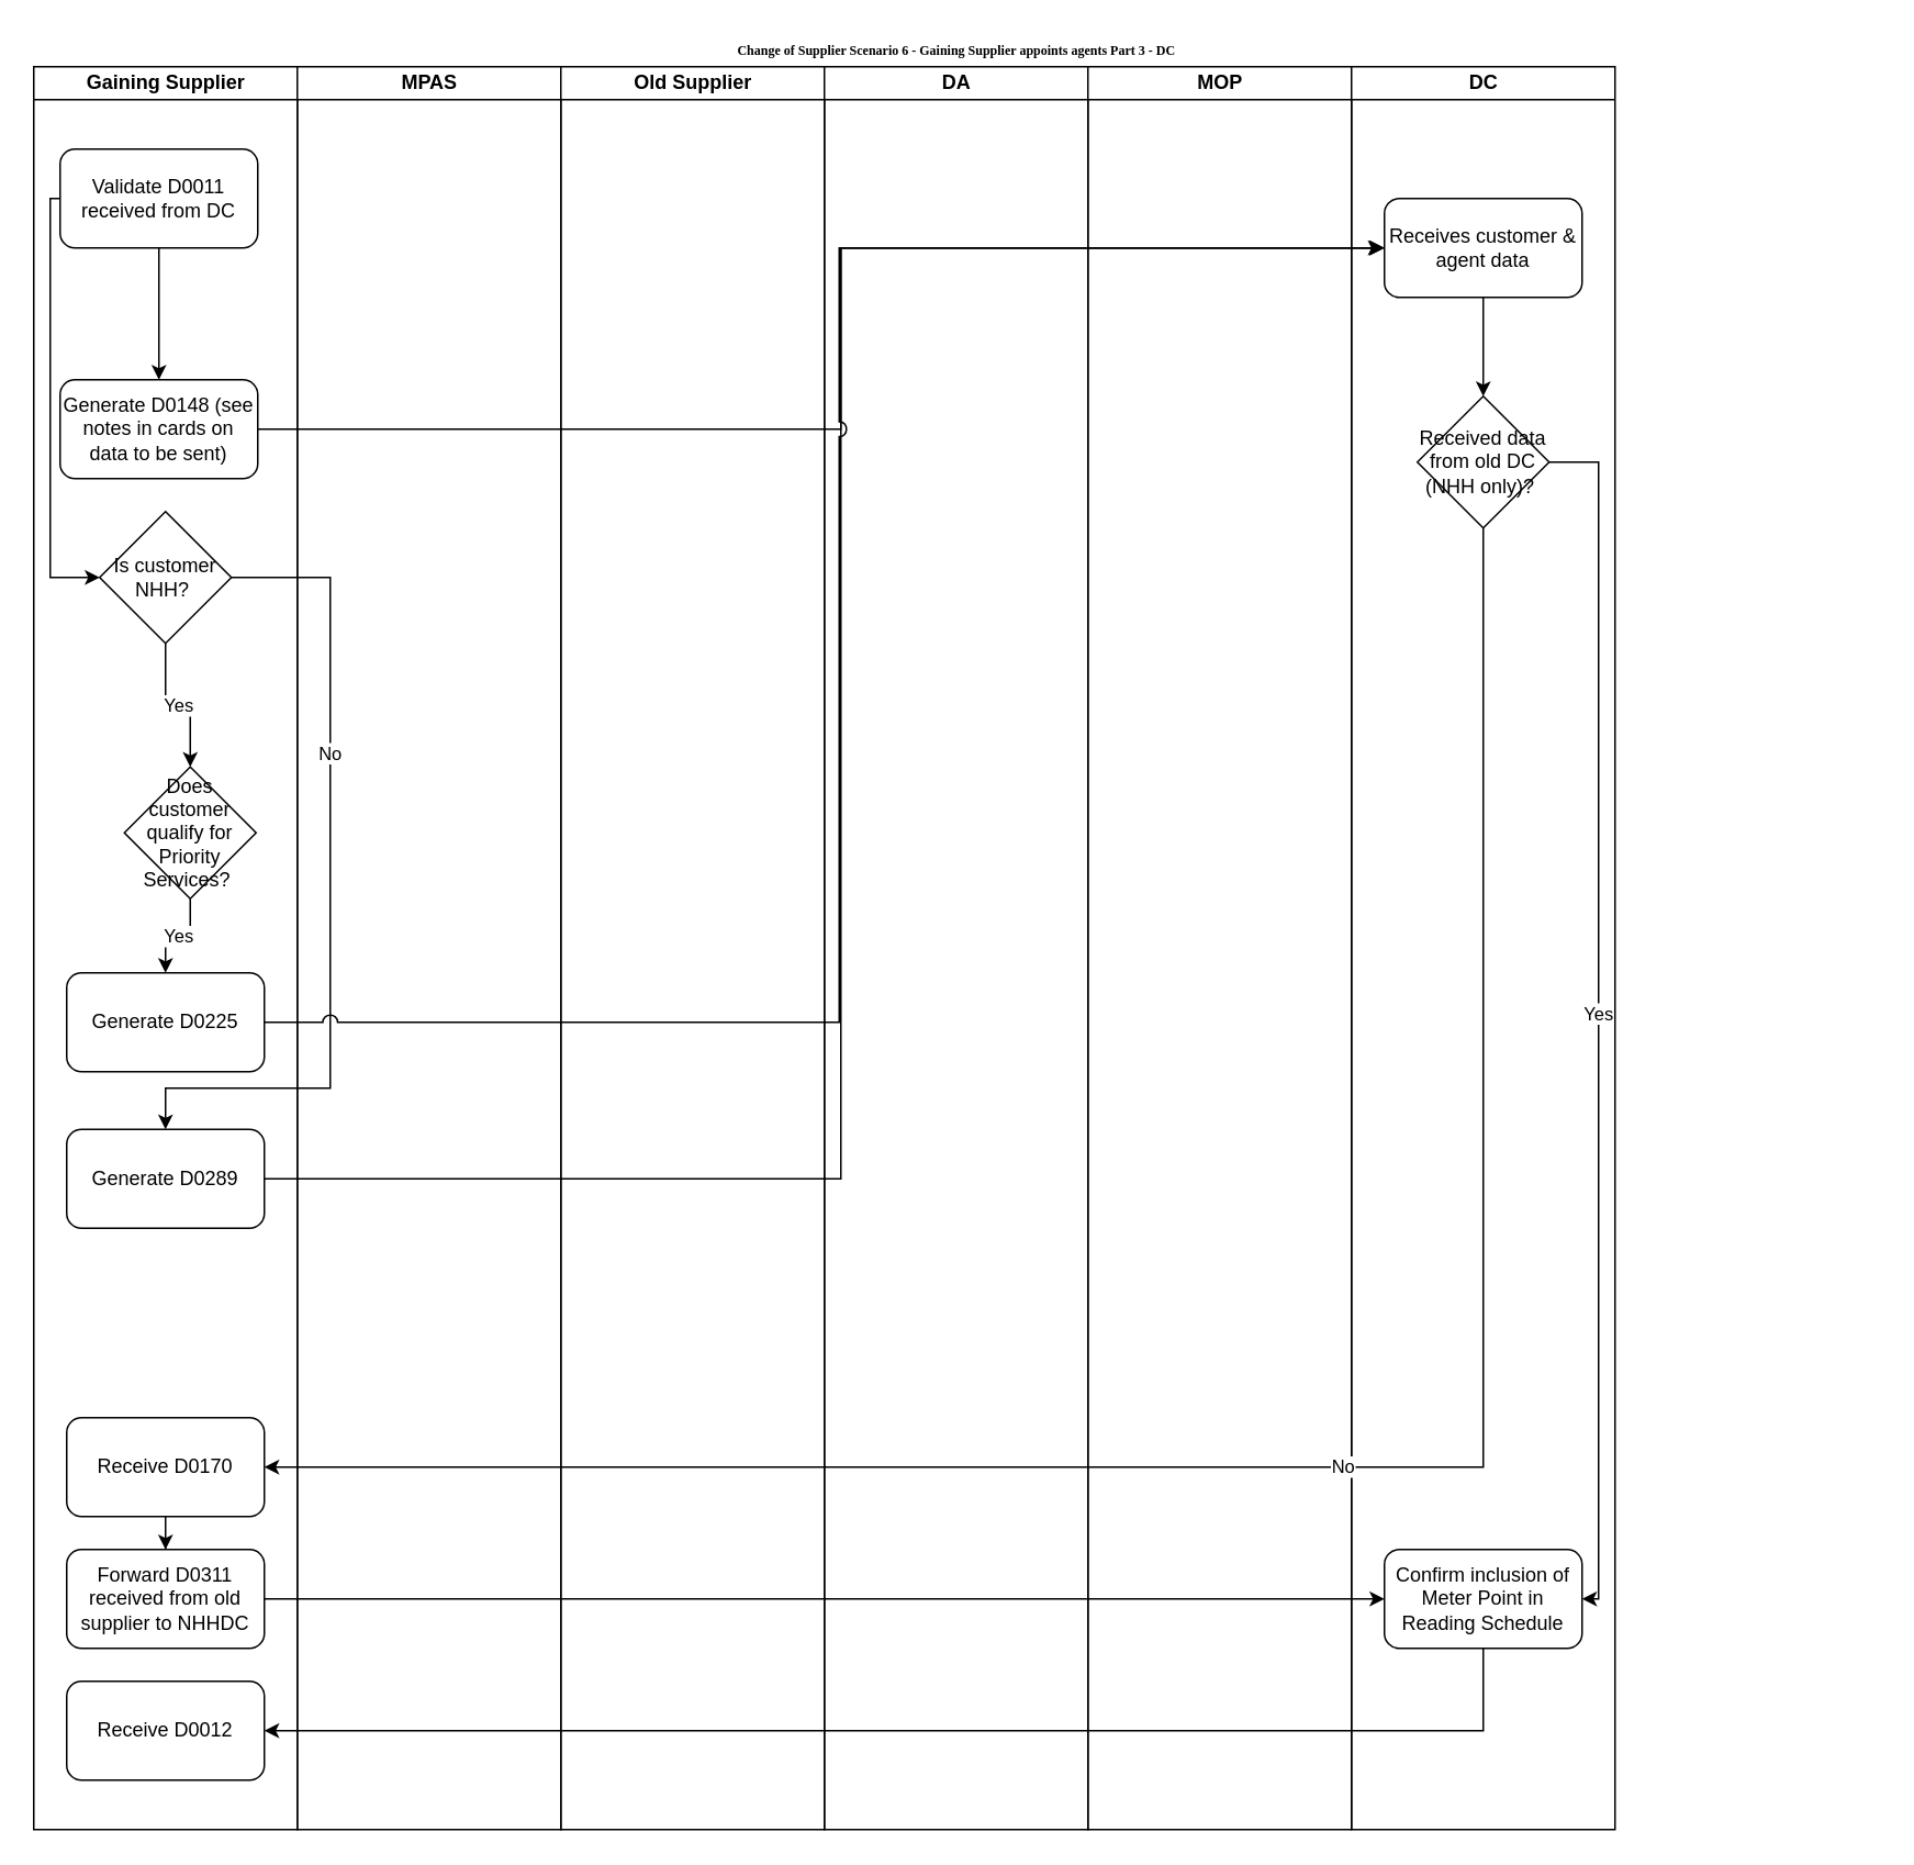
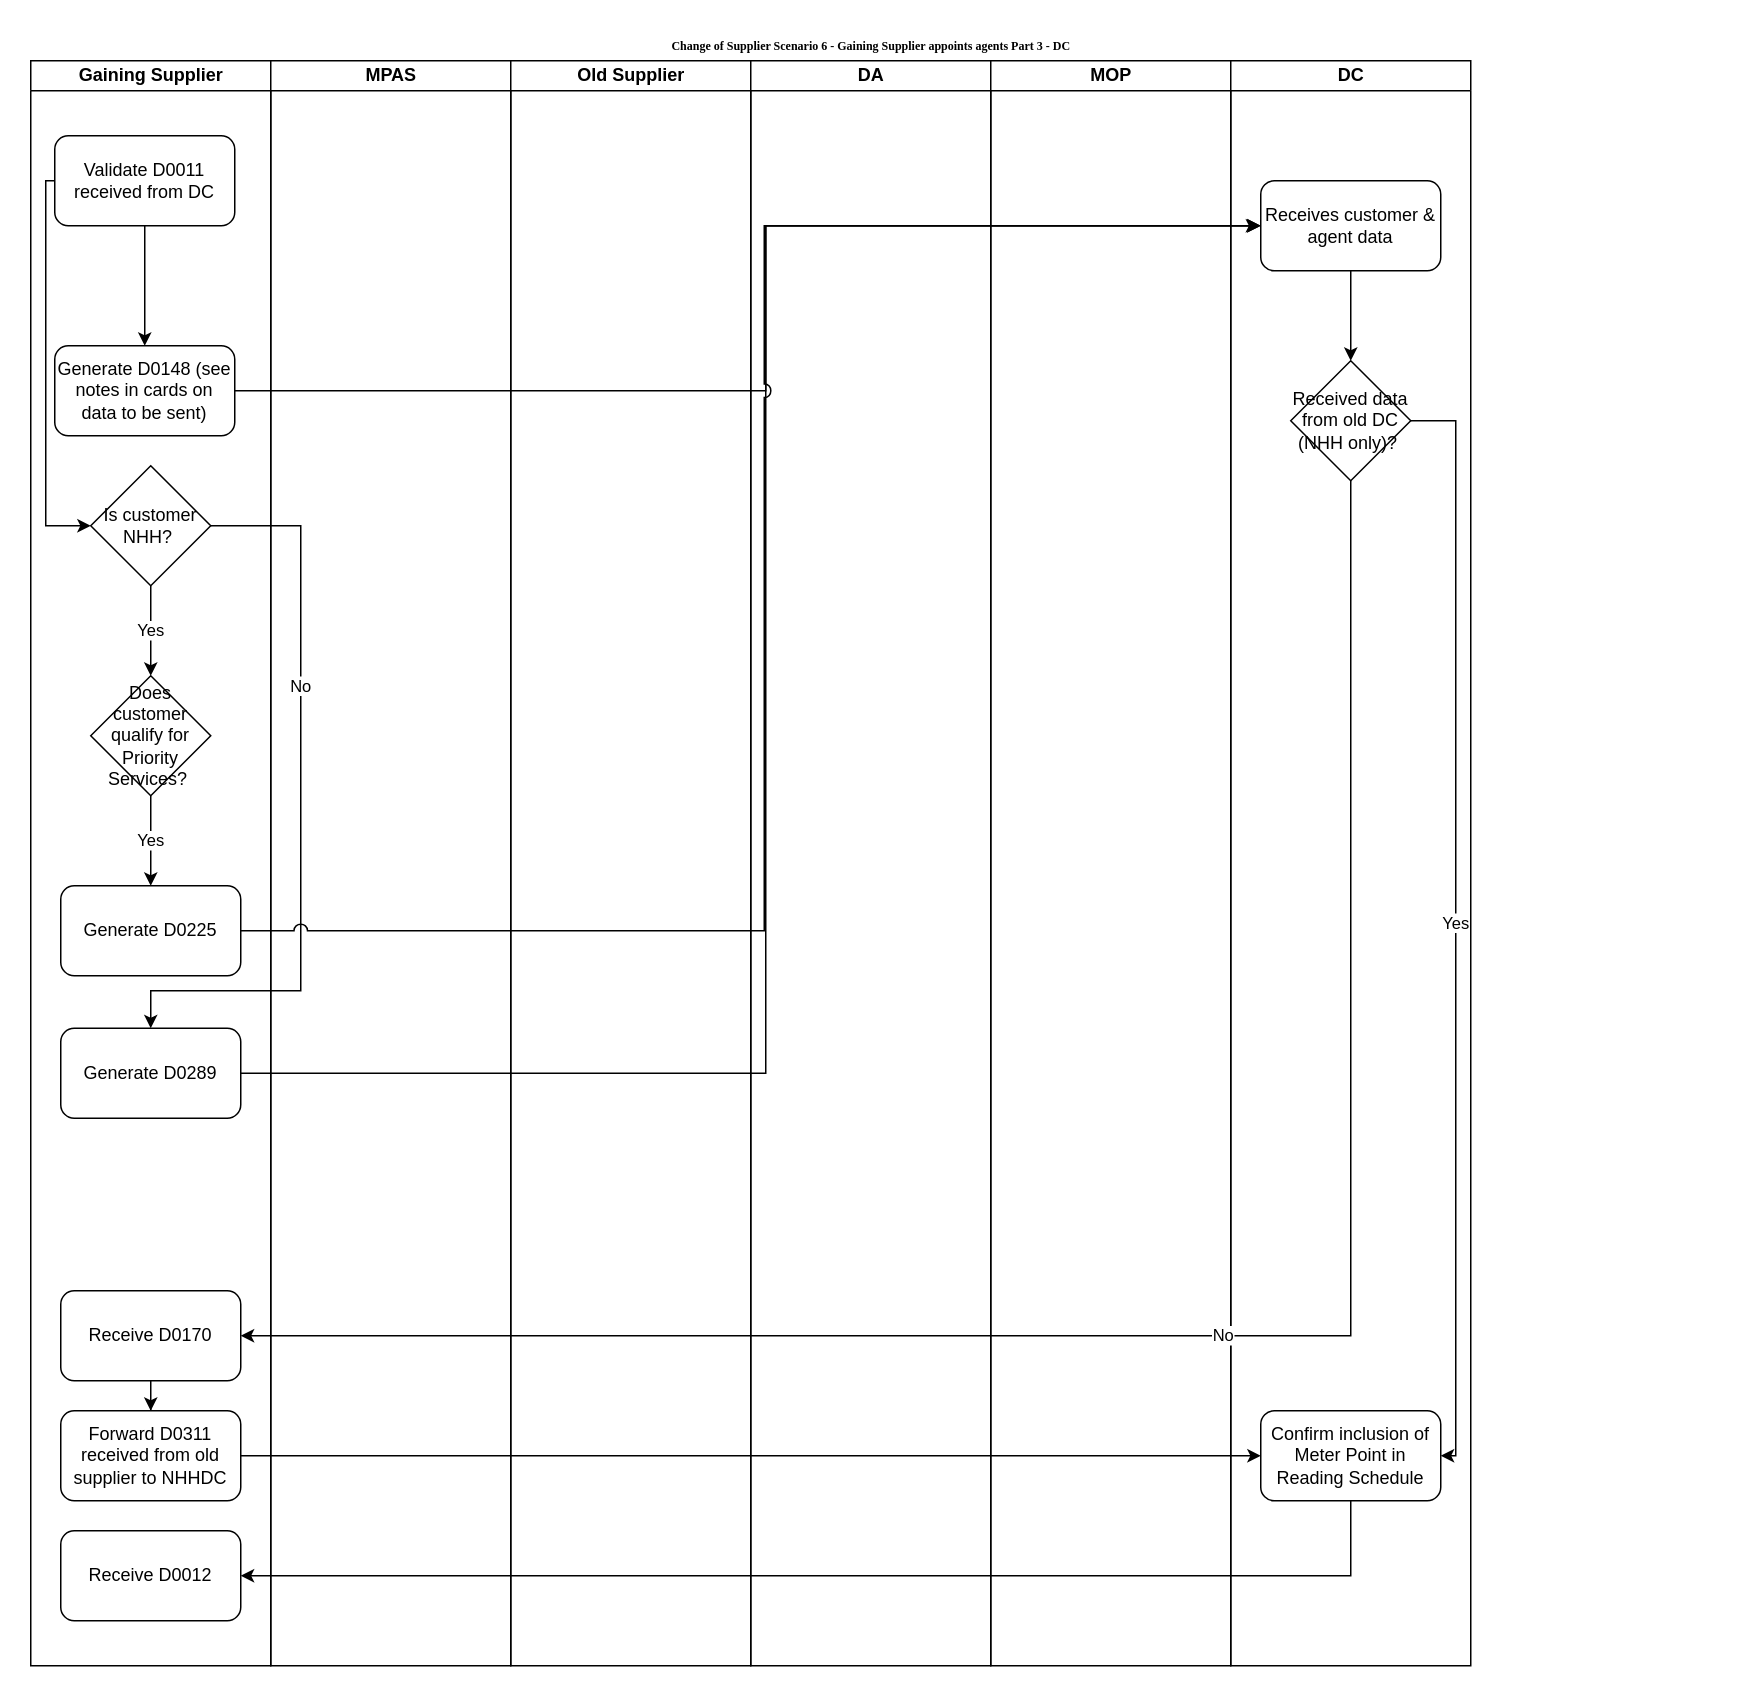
  <mxCell id="0" />
  <mxCell id="1" parent="0" />
  <mxCell id="2" value="Change of Supplier Scenario 6 - Gaining Supplier appoints agents Part 3 - DC" style="swimlane;html=1;childLayout=stackLayout;startSize=20;rounded=0;shadow=0;labelBackgroundColor=none;strokeColor=none;strokeWidth=1;fillColor=#ffffff;fontFamily=Verdana;fontSize=8;fontColor=#000000;align=center;" parent="1" vertex="1"><mxGeometry x="20" y="20" width="1120" height="1090" as="geometry" /></mxCell>
  <mxCell id="3" value="Gaining Supplier" style="swimlane;html=1;startSize=20;" parent="2" vertex="1"><mxGeometry y="20" width="160" height="1070" as="geometry" /></mxCell>
  <mxCell id="4" style="edgeStyle=orthogonalEdgeStyle;rounded=0;orthogonalLoop=1;jettySize=auto;html=1;exitX=0.5;exitY=1;exitDx=0;exitDy=0;" parent="3" edge="1"><mxGeometry relative="1" as="geometry"><mxPoint x="80" y="800" as="sourcePoint" /><mxPoint x="80" y="800" as="targetPoint" /></mxGeometry></mxCell>
  <mxCell id="5" style="edgeStyle=orthogonalEdgeStyle;rounded=0;orthogonalLoop=1;jettySize=auto;html=1;exitX=0.5;exitY=1;exitDx=0;exitDy=0;entryX=0.5;entryY=0;entryDx=0;entryDy=0;" parent="3" source="7" target="8" edge="1"><mxGeometry relative="1" as="geometry" /></mxCell>
  <mxCell id="6" style="edgeStyle=orthogonalEdgeStyle;rounded=0;orthogonalLoop=1;jettySize=auto;html=1;entryX=0;entryY=0.5;entryDx=0;entryDy=0;" parent="3" source="7" target="14" edge="1"><mxGeometry relative="1" as="geometry"><Array as="points"><mxPoint x="10" y="80" /><mxPoint x="10" y="310" /></Array></mxGeometry></mxCell>
  <mxCell id="7" value="Validate D0011 received from DC" style="rounded=1;whiteSpace=wrap;html=1;" parent="3" vertex="1"><mxGeometry x="16" y="50" width="120" height="60" as="geometry" /></mxCell>
  <mxCell id="8" value="Generate D0148 (see notes in cards on data to be sent)" style="rounded=1;whiteSpace=wrap;html=1;" parent="3" vertex="1"><mxGeometry x="16" y="190" width="120" height="60" as="geometry" /></mxCell>
  <mxCell id="9" value="Yes" style="edgeStyle=orthogonalEdgeStyle;rounded=0;orthogonalLoop=1;jettySize=auto;html=1;exitX=0.5;exitY=1;exitDx=0;exitDy=0;" parent="3" source="11" target="12" edge="1"><mxGeometry relative="1" as="geometry" /></mxCell>
  <mxCell id="10" value="No" style="edgeStyle=orthogonalEdgeStyle;rounded=0;orthogonalLoop=1;jettySize=auto;html=1;exitX=1;exitY=0.5;exitDx=0;exitDy=0;entryX=0.5;entryY=0;entryDx=0;entryDy=0;jumpStyle=arc;jumpSize=9;" parent="3" source="14" target="15" edge="1"><mxGeometry x="-0.324" relative="1" as="geometry"><Array as="points"><mxPoint x="180" y="310" /><mxPoint x="180" y="620" /><mxPoint x="80" y="620" /></Array><mxPoint as="offset" /></mxGeometry></mxCell>
- <mxCell id="11" value="Does customer qualify for Priority Services?&amp;nbsp;" style="rhombus;whiteSpace=wrap;html=1;" parent="3" vertex="1"><mxGeometry x="55" y="425" width="80" height="80" as="geometry" /></mxCell>
+ <mxCell id="11" value="Does customer qualify for Priority Services?&amp;nbsp;" style="rhombus;whiteSpace=wrap;html=1;" parent="3" vertex="1"><mxGeometry x="40" y="410" width="80" height="80" as="geometry" /></mxCell>
  <mxCell id="12" value="Generate D0225" style="rounded=1;whiteSpace=wrap;html=1;" parent="3" vertex="1"><mxGeometry x="20" y="550" width="120" height="60" as="geometry" /></mxCell>
  <mxCell id="13" value="Yes" style="edgeStyle=orthogonalEdgeStyle;rounded=0;orthogonalLoop=1;jettySize=auto;html=1;exitX=0.5;exitY=1;exitDx=0;exitDy=0;entryX=0.5;entryY=0;entryDx=0;entryDy=0;" parent="3" source="14" target="11" edge="1"><mxGeometry relative="1" as="geometry" /></mxCell>
  <mxCell id="14" value="Is customer NHH?&amp;nbsp;" style="rhombus;whiteSpace=wrap;html=1;" parent="3" vertex="1"><mxGeometry x="40" y="270" width="80" height="80" as="geometry" /></mxCell>
  <mxCell id="15" value="Generate D0289" style="rounded=1;whiteSpace=wrap;html=1;" parent="3" vertex="1"><mxGeometry x="20" y="645" width="120" height="60" as="geometry" /></mxCell>
  <mxCell id="16" style="edgeStyle=orthogonalEdgeStyle;rounded=0;jumpStyle=arc;jumpSize=9;orthogonalLoop=1;jettySize=auto;html=1;exitX=0.5;exitY=1;exitDx=0;exitDy=0;" parent="3" source="17" target="18" edge="1"><mxGeometry relative="1" as="geometry" /></mxCell>
  <mxCell id="17" value="Receive D0170" style="rounded=1;whiteSpace=wrap;html=1;" parent="3" vertex="1"><mxGeometry x="20" y="820" width="120" height="60" as="geometry" /></mxCell>
  <mxCell id="18" value="Forward D0311 received from old supplier to NHHDC" style="rounded=1;whiteSpace=wrap;html=1;" parent="3" vertex="1"><mxGeometry x="20" y="900" width="120" height="60" as="geometry" /></mxCell>
  <mxCell id="19" style="edgeStyle=orthogonalEdgeStyle;rounded=0;jumpStyle=arc;jumpSize=9;orthogonalLoop=1;jettySize=auto;html=1;exitX=0.5;exitY=1;exitDx=0;exitDy=0;" parent="3" source="18" target="18" edge="1"><mxGeometry relative="1" as="geometry" /></mxCell>
  <mxCell id="20" value="Receive D0012" style="rounded=1;whiteSpace=wrap;html=1;" parent="3" vertex="1"><mxGeometry x="20" y="980" width="120" height="60" as="geometry" /></mxCell>
  <mxCell id="21" value="MPAS" style="swimlane;html=1;startSize=20;" parent="2" vertex="1"><mxGeometry x="160" y="20" width="160" height="1070" as="geometry" /></mxCell>
  <mxCell id="22" value="Old Supplier" style="swimlane;html=1;startSize=20;" parent="2" vertex="1"><mxGeometry x="320" y="20" width="160" height="1070" as="geometry" /></mxCell>
  <mxCell id="23" value="DA" style="swimlane;html=1;startSize=20;" parent="2" vertex="1"><mxGeometry x="480" y="20" width="160" height="1070" as="geometry" /></mxCell>
  <mxCell id="24" value="MOP" style="swimlane;html=1;startSize=20;" parent="2" vertex="1"><mxGeometry x="640" y="20" width="160" height="1070" as="geometry" /></mxCell>
  <mxCell id="25" value="DC" style="swimlane;html=1;startSize=20;" parent="2" vertex="1"><mxGeometry x="800" y="20" width="160" height="1070" as="geometry" /></mxCell>
  <mxCell id="26" style="edgeStyle=orthogonalEdgeStyle;rounded=0;orthogonalLoop=1;jettySize=auto;html=1;exitX=0.5;exitY=1;exitDx=0;exitDy=0;" parent="25" source="27" target="29" edge="1"><mxGeometry relative="1" as="geometry" /></mxCell>
  <mxCell id="27" value="Receives customer &amp;amp; agent data" style="rounded=1;whiteSpace=wrap;html=1;" parent="25" vertex="1"><mxGeometry x="20" y="80" width="120" height="60" as="geometry" /></mxCell>
  <mxCell id="28" value="Yes" style="edgeStyle=orthogonalEdgeStyle;rounded=0;orthogonalLoop=1;jettySize=auto;html=1;exitX=1;exitY=0.5;exitDx=0;exitDy=0;entryX=1;entryY=0.5;entryDx=0;entryDy=0;" edge="1" parent="25" source="29" target="30"><mxGeometry relative="1" as="geometry"><Array as="points"><mxPoint x="150" y="240" /><mxPoint x="150" y="930" /></Array></mxGeometry></mxCell>
  <mxCell id="29" value="Received data from old DC (NHH only)?&amp;nbsp;" style="rhombus;whiteSpace=wrap;html=1;" parent="25" vertex="1"><mxGeometry x="40" y="200" width="80" height="80" as="geometry" /></mxCell>
  <mxCell id="30" value="Confirm inclusion of Meter Point in Reading Schedule" style="rounded=1;whiteSpace=wrap;html=1;" parent="25" vertex="1"><mxGeometry x="20" y="900" width="120" height="60" as="geometry" /></mxCell>
  <mxCell id="31" style="edgeStyle=orthogonalEdgeStyle;rounded=0;orthogonalLoop=1;jettySize=auto;html=1;exitX=1;exitY=0.5;exitDx=0;exitDy=0;entryX=0;entryY=0.5;entryDx=0;entryDy=0;" parent="2" source="8" target="27" edge="1"><mxGeometry relative="1" as="geometry"><Array as="points"><mxPoint x="490" y="240" /><mxPoint x="490" y="130" /></Array></mxGeometry></mxCell>
  <mxCell id="32" style="edgeStyle=orthogonalEdgeStyle;rounded=0;jumpStyle=arc;jumpSize=9;orthogonalLoop=1;jettySize=auto;html=1;exitX=1;exitY=0.5;exitDx=0;exitDy=0;entryX=0;entryY=0.5;entryDx=0;entryDy=0;" parent="2" source="15" target="27" edge="1"><mxGeometry relative="1" as="geometry"><Array as="points"><mxPoint x="490" y="695" /><mxPoint x="490" y="130" /></Array></mxGeometry></mxCell>
  <mxCell id="33" value="No" style="edgeStyle=orthogonalEdgeStyle;rounded=0;jumpStyle=arc;jumpSize=9;orthogonalLoop=1;jettySize=auto;html=1;exitX=0.5;exitY=1;exitDx=0;exitDy=0;entryX=1;entryY=0.5;entryDx=0;entryDy=0;" parent="2" source="29" target="17" edge="1"><mxGeometry relative="1" as="geometry" /></mxCell>
  <mxCell id="34" style="edgeStyle=orthogonalEdgeStyle;rounded=0;jumpStyle=arc;jumpSize=9;orthogonalLoop=1;jettySize=auto;html=1;exitX=1;exitY=0.5;exitDx=0;exitDy=0;entryX=0;entryY=0.5;entryDx=0;entryDy=0;" parent="2" source="18" target="30" edge="1"><mxGeometry relative="1" as="geometry"><Array as="points"><mxPoint x="820" y="950" /></Array></mxGeometry></mxCell>
  <mxCell id="35" style="edgeStyle=orthogonalEdgeStyle;rounded=0;jumpStyle=arc;jumpSize=9;orthogonalLoop=1;jettySize=auto;html=1;exitX=0.5;exitY=1;exitDx=0;exitDy=0;entryX=1;entryY=0.5;entryDx=0;entryDy=0;" parent="2" source="30" target="20" edge="1"><mxGeometry relative="1" as="geometry" /></mxCell>
  <mxCell id="36" style="edgeStyle=orthogonalEdgeStyle;rounded=0;orthogonalLoop=1;jettySize=auto;html=1;exitX=1;exitY=0.5;exitDx=0;exitDy=0;jumpStyle=arc;jumpSize=9;" parent="1" source="12" edge="1"><mxGeometry relative="1" as="geometry"><mxPoint x="839" y="150" as="targetPoint" /><mxPoint x="159" y="575" as="sourcePoint" /><Array as="points"><mxPoint x="509" y="620" /><mxPoint x="509" y="150" /></Array></mxGeometry></mxCell>
